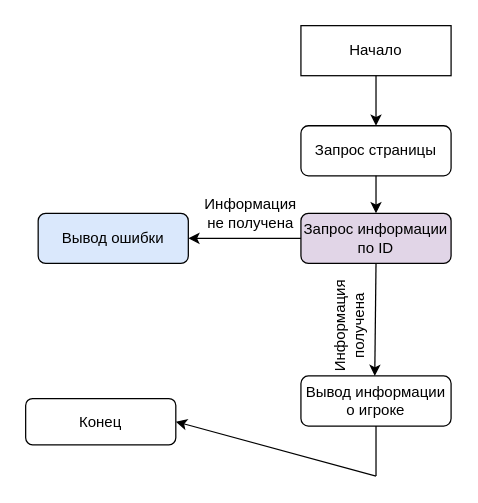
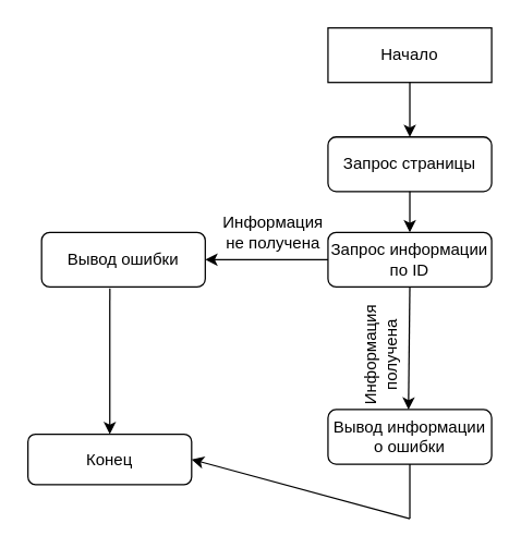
  <mxCell id="0" />
  <mxCell id="1" parent="0" />
  <mxCell id="2" value="Начало" style="whiteSpace=wrap;html=1;rounded=0;" vertex="1" parent="1"><mxGeometry x="240" y="20" width="120" height="40" as="geometry" /></mxCell>
  <mxCell id="3" value="" style="endArrow=classic;html=1;exitX=0.5;exitY=1;exitDx=0;exitDy=0;" edge="1" parent="1" source="2"><mxGeometry width="50" height="50" relative="1" as="geometry"><mxPoint x="240" y="150" as="sourcePoint" /><mxPoint x="300" y="100" as="targetPoint" /></mxGeometry></mxCell>
  <mxCell id="4" value="Запрос страницы" style="rounded=1;whiteSpace=wrap;html=1;" vertex="1" parent="1"><mxGeometry x="240" y="100" width="120" height="40" as="geometry" /></mxCell>
  <mxCell id="5" value="" style="endArrow=classic;html=1;exitX=0.5;exitY=1;exitDx=0;exitDy=0;" edge="1" parent="1" source="4"><mxGeometry width="50" height="50" relative="1" as="geometry"><mxPoint x="310" y="70" as="sourcePoint" /><mxPoint x="300" y="170" as="targetPoint" /></mxGeometry></mxCell>
- <mxCell id="6" value="Запрос информации по ID" style="rounded=1;whiteSpace=wrap;html=1;fillColor=#e1d5e7;" vertex="1" parent="1"><mxGeometry x="240" y="170" width="120" height="40" as="geometry" /></mxCell>
+ <mxCell id="6" value="Запрос информации по ID" style="rounded=1;whiteSpace=wrap;html=1;" vertex="1" parent="1"><mxGeometry x="240" y="170" width="120" height="40" as="geometry" /></mxCell>
  <mxCell id="7" value="Информация получена" style="text;html=1;strokeColor=none;fillColor=none;align=center;verticalAlign=middle;whiteSpace=wrap;rounded=0;rotation=-90;" vertex="1" parent="1"><mxGeometry x="259" y="250" width="40" height="20" as="geometry" /></mxCell>
  <mxCell id="8" value="" style="endArrow=classic;html=1;exitX=0.5;exitY=1;exitDx=0;exitDy=0;" edge="1" parent="1" source="6"><mxGeometry width="50" height="50" relative="1" as="geometry"><mxPoint x="299" y="230" as="sourcePoint" /><mxPoint x="299" y="300" as="targetPoint" /></mxGeometry></mxCell>
  <mxCell id="9" value="" style="endArrow=classic;html=1;exitX=0;exitY=0.5;exitDx=0;exitDy=0;" edge="1" parent="1" source="6"><mxGeometry width="50" height="50" relative="1" as="geometry"><mxPoint x="240" y="370" as="sourcePoint" /><mxPoint x="150" y="190" as="targetPoint" /></mxGeometry></mxCell>
- <mxCell id="10" value="Вывод информации о игроке" style="rounded=1;whiteSpace=wrap;html=1;" vertex="1" parent="1"><mxGeometry x="240" y="300" width="120" height="40" as="geometry" /></mxCell>
+ <mxCell id="10" value="Вывод информации о ошибки" style="rounded=1;whiteSpace=wrap;html=1;" vertex="1" parent="1"><mxGeometry x="240" y="300" width="120" height="40" as="geometry" /></mxCell>
  <mxCell id="11" value="Информация не получена" style="text;html=1;strokeColor=none;fillColor=none;align=center;verticalAlign=middle;whiteSpace=wrap;rounded=0;rotation=0;" vertex="1" parent="1"><mxGeometry x="170" y="160" width="60" height="20" as="geometry" /></mxCell>
- <mxCell id="12" value="Вывод ошибки" style="rounded=1;whiteSpace=wrap;html=1;fillColor=#dae8fc;" vertex="1" parent="1"><mxGeometry x="30" y="170" width="120" height="40" as="geometry" /></mxCell>
+ <mxCell id="12" value="Вывод ошибки" style="rounded=1;whiteSpace=wrap;html=1;" vertex="1" parent="1"><mxGeometry x="30" y="170" width="120" height="40" as="geometry" /></mxCell>
+ <mxCell id="13" value="" style="endArrow=classic;html=1;exitX=0.417;exitY=1.025;exitDx=0;exitDy=0;exitPerimeter=0;" edge="1" parent="1" source="12" target="14"><mxGeometry width="50" height="50" relative="1" as="geometry"><mxPoint x="30" y="410" as="sourcePoint" /><mxPoint x="80" y="390" as="targetPoint" /></mxGeometry></mxCell>
  <mxCell id="14" value="Конец" style="rounded=1;whiteSpace=wrap;html=1;" vertex="1" parent="1"><mxGeometry x="20" y="318" width="120" height="37" as="geometry" /></mxCell>
  <mxCell id="15" value="" style="endArrow=none;html=1;entryX=0.5;entryY=1;entryDx=0;entryDy=0;" edge="1" parent="1" target="10"><mxGeometry width="50" height="50" relative="1" as="geometry"><mxPoint x="300" y="380" as="sourcePoint" /><mxPoint x="70" y="420" as="targetPoint" /></mxGeometry></mxCell>
  <mxCell id="16" value="" style="endArrow=classic;html=1;entryX=1;entryY=0.5;entryDx=0;entryDy=0;" edge="1" parent="1" target="14"><mxGeometry width="50" height="50" relative="1" as="geometry"><mxPoint x="300" y="380" as="sourcePoint" /><mxPoint x="70" y="420" as="targetPoint" /></mxGeometry></mxCell>
